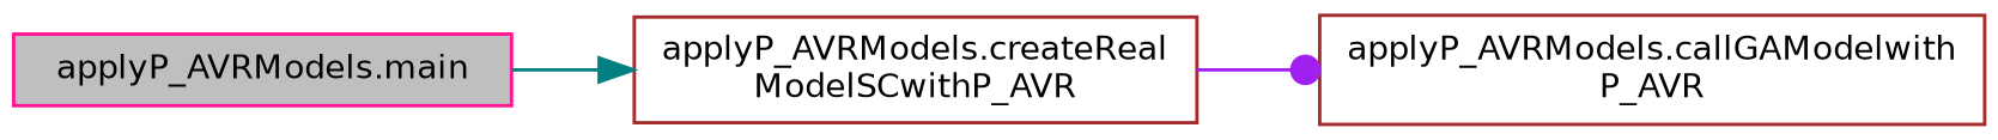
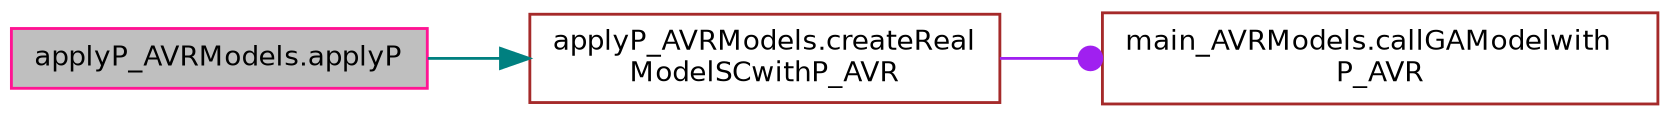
  digraph {
    rankdir=LR
    node [color=brown fillcolor=white fontname=Helvetica fontsize=10 shape=record style=filled]
    edge [fontname=Helvetica fontsize=10 labelfontname=Helvetica labelfontsize=10 style=solid]
-   n1 [color=deeppink fillcolor=grey75 fontcolor=black height=0.2 label="applyP_AVRModels.main" width=0.4]
+   n1 [color=deeppink fillcolor=grey75 fontcolor=black height=0.2 label="applyP_AVRModels.applyP" width=0.4]
    n2 [height=0.2 label="applyP_AVRModels.createReal\lModelSCwithP_AVR" width=0.4]
-   n3 [height=0.2 label="applyP_AVRModels.callGAModelwith\lP_AVR" width=0.4]
+   n3 [height=0.2 label="main_AVRModels.callGAModelwith\lP_AVR" width=0.4]
    n1 -> n2 [arrowhead=normal color=teal]
    n2 -> n3 [arrowhead=dot color=purple]
  }
